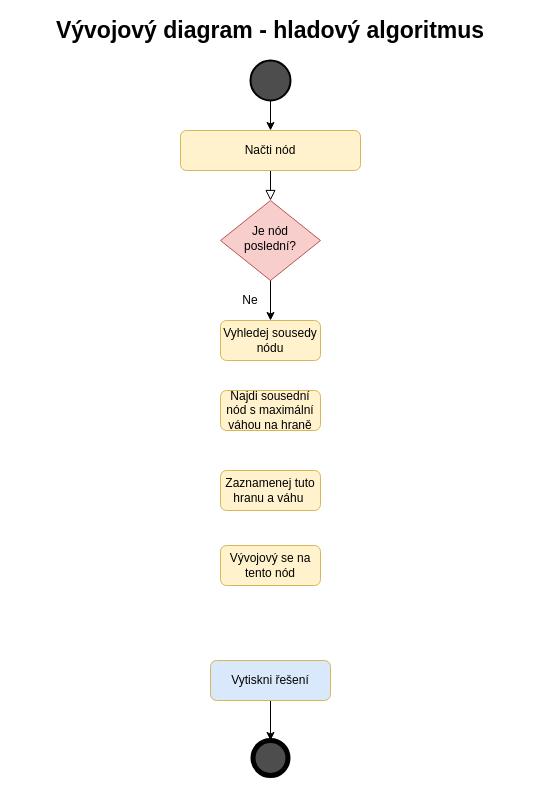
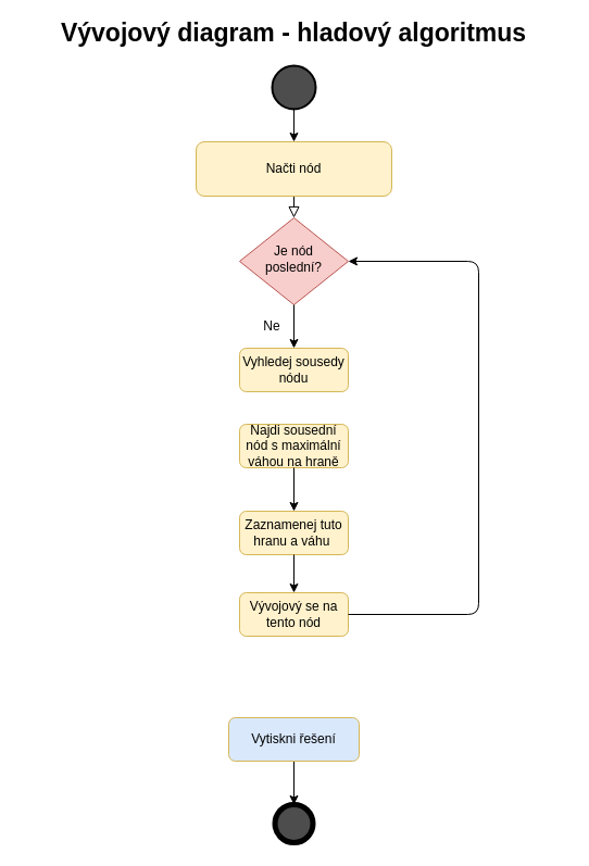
  <mxCell id="0" />
  <mxCell id="1" parent="0" />
  <mxCell id="2" value="" style="rounded=0;html=1;jettySize=auto;orthogonalLoop=1;fontSize=11;endArrow=block;endFill=0;endSize=8;strokeWidth=1;shadow=0;labelBackgroundColor=none;edgeStyle=orthogonalEdgeStyle;entryX=0.5;entryY=0;entryDx=0;entryDy=0;" edge="1" parent="1" source="3"><mxGeometry relative="1" as="geometry"><mxPoint x="270" y="200" as="targetPoint" /></mxGeometry></mxCell>
- <mxCell id="3" value="Načti nód" style="rounded=1;whiteSpace=wrap;html=1;fontSize=12;glass=0;strokeWidth=1;shadow=0;fillColor=#fff2cc;strokeColor=#d6b656;" vertex="1" parent="1"><mxGeometry x="180" y="130" width="180" height="40" as="geometry" /></mxCell>
+ <mxCell id="3" value="Načti nód" style="rounded=1;whiteSpace=wrap;html=1;fontSize=12;glass=0;strokeWidth=1;shadow=0;fillColor=#fff2cc;strokeColor=#d6b656;" vertex="1" parent="1"><mxGeometry x="180" y="130" width="180" height="50" as="geometry" /></mxCell>
  <mxCell id="4" value="" style="edgeStyle=orthogonalEdgeStyle;rounded=0;orthogonalLoop=1;jettySize=auto;html=1;" edge="1" parent="1" source="5" target="3"><mxGeometry relative="1" as="geometry" /></mxCell>
  <mxCell id="5" value="" style="strokeWidth=2;html=1;shape=mxgraph.flowchart.start_2;whiteSpace=wrap;fillColor=#4D4D4D;" vertex="1" parent="1"><mxGeometry x="250" y="60" width="40" height="40" as="geometry" /></mxCell>
  <mxCell id="6" value="" style="shape=ellipse;html=1;dashed=0;whitespace=wrap;aspect=fixed;strokeWidth=5;perimeter=ellipsePerimeter;fillColor=#4D4D4D;" vertex="1" parent="1"><mxGeometry x="252.5" y="740" width="35" height="35" as="geometry" /></mxCell>
  <mxCell id="7" value="" style="edgeStyle=orthogonalEdgeStyle;rounded=0;orthogonalLoop=1;jettySize=auto;html=1;" edge="1" parent="1" source="8" target="6"><mxGeometry relative="1" as="geometry" /></mxCell>
  <mxCell id="8" value="Vytiskni řešení" style="rounded=1;whiteSpace=wrap;html=1;fontSize=12;glass=0;strokeWidth=1;shadow=0;fillColor=#dae8fc;strokeColor=#d6b656;" vertex="1" parent="1"><mxGeometry x="210" y="660" width="120" height="40" as="geometry" /></mxCell>
  <mxCell id="9" value="Vývojový diagram - hladový algoritmus" style="text;html=1;strokeColor=none;fillColor=none;align=center;verticalAlign=middle;whiteSpace=wrap;rounded=0;fontSize=23;fontStyle=1" vertex="1" parent="1"><mxGeometry x="20" y="20" width="500" height="20" as="geometry" /></mxCell>
  <mxCell id="10" value="Je nód poslední?" style="rhombus;whiteSpace=wrap;html=1;shadow=0;fontFamily=Helvetica;fontSize=12;align=center;strokeWidth=1;spacing=6;spacingTop=-4;fillColor=#f8cecc;strokeColor=#b85450;" vertex="1" parent="1"><mxGeometry x="220" y="200" width="100" height="80" as="geometry" /></mxCell>
  <mxCell id="11" value="Ne" style="text;html=1;strokeColor=none;fillColor=none;align=center;verticalAlign=middle;whiteSpace=wrap;rounded=0;" vertex="1" parent="1"><mxGeometry x="230" y="290" width="40" height="20" as="geometry" /></mxCell>
  <mxCell id="12" value="Vyhledej sousedy nódu" style="rounded=1;whiteSpace=wrap;html=1;fontSize=12;glass=0;strokeWidth=1;shadow=0;fillColor=#fff2cc;strokeColor=#d6b656;" vertex="1" parent="1"><mxGeometry x="220" y="320" width="100" height="40" as="geometry" /></mxCell>
  <mxCell id="13" value="Najdi sousední nód s maximální váhou na hraně" style="rounded=1;whiteSpace=wrap;html=1;fontSize=12;glass=0;strokeWidth=1;shadow=0;fillColor=#fff2cc;strokeColor=#d6b656;" vertex="1" parent="1"><mxGeometry x="220" y="390" width="100" height="40" as="geometry" /></mxCell>
  <mxCell id="14" value="" style="endArrow=classic;html=1;exitX=0.5;exitY=1;exitDx=0;exitDy=0;" edge="1" parent="1" source="10"><mxGeometry width="50" height="50" relative="1" as="geometry"><mxPoint x="420" y="290" as="sourcePoint" /><mxPoint x="270" y="320" as="targetPoint" /></mxGeometry></mxCell>
  <mxCell id="15" value="Vývojový se na tento nód" style="rounded=1;whiteSpace=wrap;html=1;fontSize=12;glass=0;strokeWidth=1;shadow=0;fillColor=#fff2cc;strokeColor=#d6b656;" vertex="1" parent="1"><mxGeometry x="220" y="545" width="100" height="40" as="geometry" /></mxCell>
  <mxCell id="16" value="Zaznamenej tuto hranu a váhu&amp;nbsp;" style="rounded=1;whiteSpace=wrap;html=1;fontSize=12;glass=0;strokeWidth=1;shadow=0;fillColor=#fff2cc;strokeColor=#d6b656;" vertex="1" parent="1"><mxGeometry x="220" y="470" width="100" height="40" as="geometry" /></mxCell>
+ <mxCell id="17" value="" style="endArrow=classic;html=1;exitX=0.5;exitY=1;exitDx=0;exitDy=0;" edge="1" parent="1" source="13" target="16"><mxGeometry width="50" height="50" relative="1" as="geometry"><mxPoint x="420" y="390" as="sourcePoint" /><mxPoint x="470" y="340" as="targetPoint" /><Array as="points" /></mxGeometry></mxCell>
+ <mxCell id="18" value="" style="endArrow=classic;html=1;exitX=1;exitY=0.5;exitDx=0;exitDy=0;entryX=1;entryY=0.5;entryDx=0;entryDy=0;" edge="1" parent="1" source="15" target="10"><mxGeometry width="50" height="50" relative="1" as="geometry"><mxPoint x="400" y="570" as="sourcePoint" /><mxPoint x="440" y="250" as="targetPoint" /><Array as="points"><mxPoint x="440" y="565" /><mxPoint x="440" y="240" /></Array></mxGeometry></mxCell>
+ <mxCell id="19" value="" style="endArrow=classic;html=1;exitX=0.5;exitY=1;exitDx=0;exitDy=0;" edge="1" parent="1" source="16" target="15"><mxGeometry width="50" height="50" relative="1" as="geometry"><mxPoint x="420" y="390" as="sourcePoint" /><mxPoint x="470" y="340" as="targetPoint" /></mxGeometry></mxCell>
